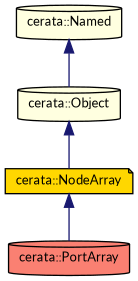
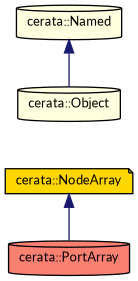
  digraph {
    fontname=Lato
    node [color=black fillcolor=lightyellow fontname=Lato fontsize=10 shape=cylinder style=filled]
    edge [color=midnightblue dir=back fontname=Lato fontsize=10 labelfontname=Helvetica labelfontsize=10 style=solid]
    n1 [fillcolor=salmon fontcolor=black height=0.2 label="cerata::PortArray" width=0.4]
    n2 [fillcolor=gold height=0.2 label="cerata::NodeArray" shape=note width=0.4]
    n3 [height=0.2 label="cerata::Object" width=0.4]
    n4 [height=0.2 label="cerata::Named" width=0.4]
    n2 -> n1
-   n3 -> n2
    n4 -> n3
  }
